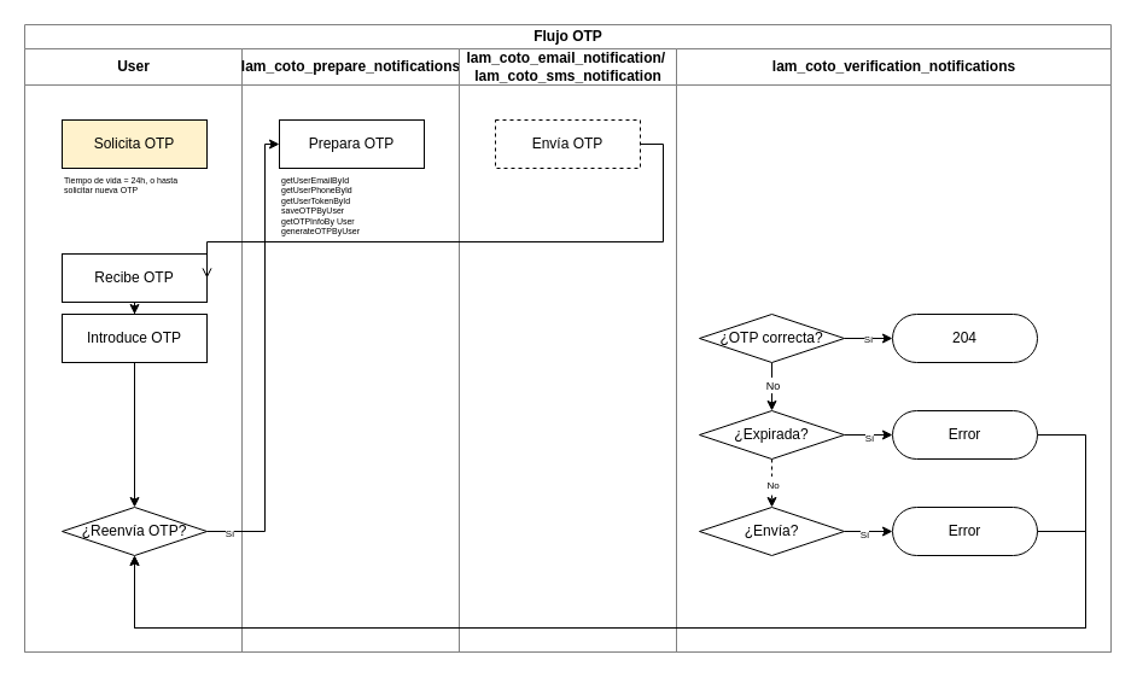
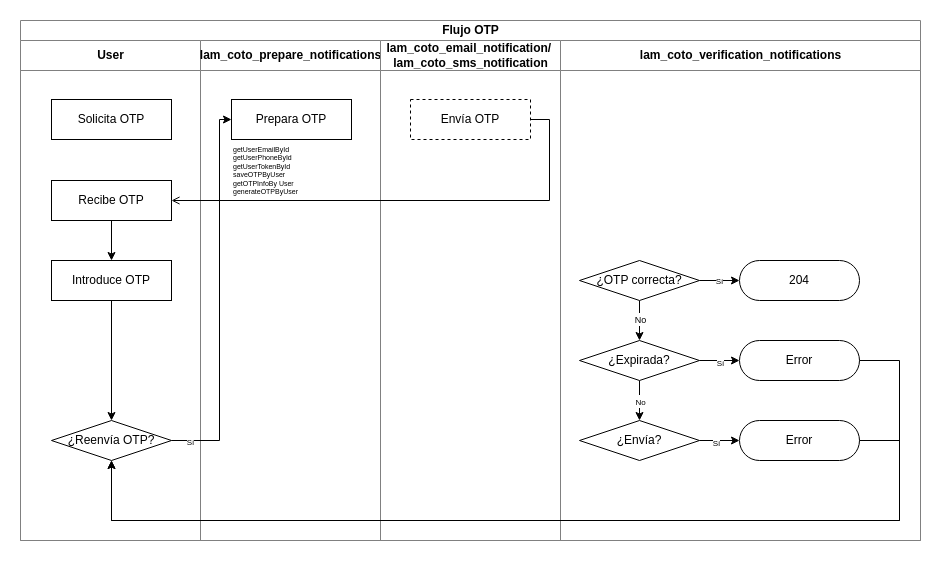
  <mxCell id="0" />
  <mxCell id="1" parent="0" />
  <mxCell id="2" value="Flujo OTP" style="swimlane;childLayout=stackLayout;resizeParent=1;resizeParentMax=0;startSize=20;html=1;strokeColor=#808080;" vertex="1" parent="1"><mxGeometry x="20" y="20" width="900" height="520" as="geometry" /></mxCell>
  <mxCell id="3" value="User" style="swimlane;startSize=30;html=1;strokeColor=#808080;" vertex="1" parent="2"><mxGeometry y="20" width="180" height="500" as="geometry" /></mxCell>
- <mxCell id="4" value="Solicita OTP" style="rounded=0;whiteSpace=wrap;html=1;fillColor=#fff2cc;" vertex="1" parent="3"><mxGeometry x="31" y="59" width="120" height="40" as="geometry" /></mxCell>
- <mxCell id="5" value="Tiempo de vida = 24h, o hasta solicitar nueva OTP" style="text;html=1;align=left;verticalAlign=top;whiteSpace=wrap;rounded=0;fontSize=7;" vertex="1" parent="3"><mxGeometry x="31" y="99" width="120" height="30" as="geometry" /></mxCell>
+ <mxCell id="4" value="Solicita OTP" style="rounded=0;whiteSpace=wrap;html=1;" vertex="1" parent="3"><mxGeometry x="31" y="59" width="120" height="40" as="geometry" /></mxCell>
  <mxCell id="6" style="edgeStyle=orthogonalEdgeStyle;rounded=0;orthogonalLoop=1;jettySize=auto;html=1;entryX=0.5;entryY=0;entryDx=0;entryDy=0;" edge="1" parent="3" source="7" target="8"><mxGeometry relative="1" as="geometry" /></mxCell>
- <mxCell id="7" value="Recibe OTP" style="rounded=0;whiteSpace=wrap;html=1;" vertex="1" parent="3"><mxGeometry x="31" y="170" width="120" height="40" as="geometry" /></mxCell>
+ <mxCell id="7" value="Recibe OTP" style="rounded=0;whiteSpace=wrap;html=1;" vertex="1" parent="3"><mxGeometry x="31" y="140" width="120" height="40" as="geometry" /></mxCell>
  <mxCell id="8" value="Introduce OTP" style="rounded=0;whiteSpace=wrap;html=1;" vertex="1" parent="3"><mxGeometry x="31" y="220" width="120" height="40" as="geometry" /></mxCell>
  <mxCell id="9" value="¿Reenvía OTP?" style="rhombus;whiteSpace=wrap;html=1;" vertex="1" parent="3"><mxGeometry x="31" y="380" width="120" height="40" as="geometry" /></mxCell>
  <mxCell id="10" value="lam_coto_prepare_notifications" style="swimlane;startSize=30;html=1;strokeColor=#808080;" vertex="1" parent="2"><mxGeometry x="180" y="20" width="180" height="500" as="geometry" /></mxCell>
  <mxCell id="11" value="Prepara OTP" style="rounded=0;whiteSpace=wrap;html=1;" vertex="1" parent="10"><mxGeometry x="31" y="59" width="120" height="40" as="geometry" /></mxCell>
  <mxCell id="12" value="getUserEmailById&lt;div&gt;getUserPhoneById&lt;/div&gt;&lt;div&gt;getUserTokenById&lt;/div&gt;&lt;div&gt;saveOTPByUser&lt;/div&gt;&lt;div&gt;getOTPInfoBy User&lt;/div&gt;&lt;div&gt;generateOTPByUser&lt;/div&gt;" style="text;html=1;align=left;verticalAlign=top;whiteSpace=wrap;rounded=0;fontSize=7;" vertex="1" parent="10"><mxGeometry x="31" y="99" width="120" height="71" as="geometry" /></mxCell>
  <mxCell id="13" value="lam_coto_email_notification/&amp;nbsp;&lt;div&gt;lam_coto_sms_notification&lt;/div&gt;" style="swimlane;startSize=30;html=1;strokeColor=#808080;" vertex="1" parent="2"><mxGeometry x="360" y="20" width="180" height="500" as="geometry" /></mxCell>
  <mxCell id="14" value="Envía OTP" style="rounded=0;whiteSpace=wrap;html=1;dashed=1;" vertex="1" parent="13"><mxGeometry x="30" y="59" width="120" height="40" as="geometry" /></mxCell>
  <mxCell id="15" value="lam_coto_verification_notifications" style="swimlane;startSize=30;html=1;strokeColor=#808080;" vertex="1" parent="2"><mxGeometry x="540" y="20" width="360" height="500" as="geometry" /></mxCell>
  <mxCell id="16" style="edgeStyle=orthogonalEdgeStyle;rounded=0;orthogonalLoop=1;jettySize=auto;html=1;" edge="1" parent="15" source="20" target="21"><mxGeometry relative="1" as="geometry" /></mxCell>
  <mxCell id="17" value="&lt;font style=&quot;font-size: 8px;&quot;&gt;Sí&lt;/font&gt;" style="edgeLabel;html=1;align=center;verticalAlign=middle;resizable=0;points=[];" connectable="0" vertex="1" parent="16"><mxGeometry x="-0.049" y="1" relative="1" as="geometry"><mxPoint as="offset" /></mxGeometry></mxCell>
  <mxCell id="18" style="edgeStyle=orthogonalEdgeStyle;rounded=0;orthogonalLoop=1;jettySize=auto;html=1;" edge="1" parent="15" source="20" target="26"><mxGeometry relative="1" as="geometry" /></mxCell>
  <mxCell id="19" value="&lt;font style=&quot;font-size: 9px;&quot;&gt;No&lt;/font&gt;" style="edgeLabel;html=1;align=center;verticalAlign=middle;resizable=0;points=[];" connectable="0" vertex="1" parent="18"><mxGeometry x="-0.111" relative="1" as="geometry"><mxPoint as="offset" /></mxGeometry></mxCell>
  <mxCell id="20" value="¿OTP correcta?" style="rhombus;whiteSpace=wrap;html=1;" vertex="1" parent="15"><mxGeometry x="19" y="220" width="120" height="40" as="geometry" /></mxCell>
  <mxCell id="21" value="204" style="rounded=1;whiteSpace=wrap;html=1;arcSize=50;" vertex="1" parent="15"><mxGeometry x="179" y="220" width="120" height="40" as="geometry" /></mxCell>
- <mxCell id="22" style="edgeStyle=orthogonalEdgeStyle;rounded=0;orthogonalLoop=1;jettySize=auto;html=1;dashed=1;" edge="1" parent="15" source="26" target="29"><mxGeometry relative="1" as="geometry" /></mxCell>
+ <mxCell id="22" style="edgeStyle=orthogonalEdgeStyle;rounded=0;orthogonalLoop=1;jettySize=auto;html=1;" edge="1" parent="15" source="26" target="29"><mxGeometry relative="1" as="geometry" /></mxCell>
  <mxCell id="23" value="&lt;font style=&quot;font-size: 8px;&quot;&gt;No&lt;/font&gt;" style="edgeLabel;html=1;align=center;verticalAlign=middle;resizable=0;points=[];" connectable="0" vertex="1" parent="22"><mxGeometry x="-0.024" relative="1" as="geometry"><mxPoint as="offset" /></mxGeometry></mxCell>
  <mxCell id="24" style="edgeStyle=orthogonalEdgeStyle;rounded=0;orthogonalLoop=1;jettySize=auto;html=1;entryX=0;entryY=0.5;entryDx=0;entryDy=0;" edge="1" parent="15" source="26" target="30"><mxGeometry relative="1" as="geometry" /></mxCell>
  <mxCell id="25" value="&lt;font style=&quot;font-size: 8px;&quot;&gt;Sí&lt;/font&gt;" style="edgeLabel;html=1;align=center;verticalAlign=middle;resizable=0;points=[];" connectable="0" vertex="1" parent="24"><mxGeometry x="-0.008" y="-1" relative="1" as="geometry"><mxPoint as="offset" /></mxGeometry></mxCell>
  <mxCell id="26" value="¿Expirada?" style="rhombus;whiteSpace=wrap;html=1;" vertex="1" parent="15"><mxGeometry x="19" y="300" width="120" height="40" as="geometry" /></mxCell>
  <mxCell id="27" style="edgeStyle=orthogonalEdgeStyle;rounded=0;orthogonalLoop=1;jettySize=auto;html=1;" edge="1" parent="15" source="29" target="31"><mxGeometry relative="1" as="geometry" /></mxCell>
  <mxCell id="28" value="&lt;font style=&quot;font-size: 8px;&quot;&gt;Sí&lt;/font&gt;" style="edgeLabel;html=1;align=center;verticalAlign=middle;resizable=0;points=[];" connectable="0" vertex="1" parent="27"><mxGeometry x="-0.196" y="-1" relative="1" as="geometry"><mxPoint as="offset" /></mxGeometry></mxCell>
  <mxCell id="29" value="¿Envía?" style="rhombus;whiteSpace=wrap;html=1;" vertex="1" parent="15"><mxGeometry x="19" y="380" width="120" height="40" as="geometry" /></mxCell>
  <mxCell id="30" value="Error" style="rounded=1;whiteSpace=wrap;html=1;arcSize=50;" vertex="1" parent="15"><mxGeometry x="179" y="300" width="120" height="40" as="geometry" /></mxCell>
  <mxCell id="31" value="Error" style="rounded=1;whiteSpace=wrap;html=1;arcSize=50;" vertex="1" parent="15"><mxGeometry x="179" y="380" width="120" height="40" as="geometry" /></mxCell>
  <mxCell id="32" style="edgeStyle=orthogonalEdgeStyle;rounded=0;orthogonalLoop=1;jettySize=auto;html=1;entryX=1;entryY=0.5;entryDx=0;entryDy=0;endArrow=open;" edge="1" parent="2" source="14" target="7"><mxGeometry relative="1" as="geometry"><Array as="points"><mxPoint x="529" y="99" /><mxPoint x="529" y="180" /></Array></mxGeometry></mxCell>
  <mxCell id="33" style="edgeStyle=orthogonalEdgeStyle;rounded=0;orthogonalLoop=1;jettySize=auto;html=1;" edge="1" parent="2" source="8" target="9"><mxGeometry relative="1" as="geometry" /></mxCell>
  <mxCell id="34" style="edgeStyle=orthogonalEdgeStyle;rounded=0;orthogonalLoop=1;jettySize=auto;html=1;entryX=0.5;entryY=1;entryDx=0;entryDy=0;exitX=1;exitY=0.5;exitDx=0;exitDy=0;" edge="1" parent="2" source="30" target="9"><mxGeometry relative="1" as="geometry"><Array as="points"><mxPoint x="879" y="340" /><mxPoint x="879" y="500" /><mxPoint x="91" y="500" /></Array></mxGeometry></mxCell>
  <mxCell id="35" style="edgeStyle=orthogonalEdgeStyle;rounded=0;orthogonalLoop=1;jettySize=auto;html=1;entryX=0.5;entryY=1;entryDx=0;entryDy=0;" edge="1" parent="2" source="31" target="9"><mxGeometry relative="1" as="geometry"><Array as="points"><mxPoint x="879" y="420" /><mxPoint x="879" y="500" /><mxPoint x="91" y="500" /></Array></mxGeometry></mxCell>
  <mxCell id="36" style="edgeStyle=orthogonalEdgeStyle;rounded=0;orthogonalLoop=1;jettySize=auto;html=1;entryX=0;entryY=0.5;entryDx=0;entryDy=0;" edge="1" parent="2" source="9" target="11"><mxGeometry relative="1" as="geometry"><Array as="points"><mxPoint x="199" y="420" /><mxPoint x="199" y="99" /></Array></mxGeometry></mxCell>
  <mxCell id="37" value="&lt;font style=&quot;font-size: 8px;&quot;&gt;Sí&lt;/font&gt;" style="edgeLabel;html=1;align=center;verticalAlign=middle;resizable=0;points=[];" connectable="0" vertex="1" parent="36"><mxGeometry x="-0.907" relative="1" as="geometry"><mxPoint as="offset" /></mxGeometry></mxCell>
